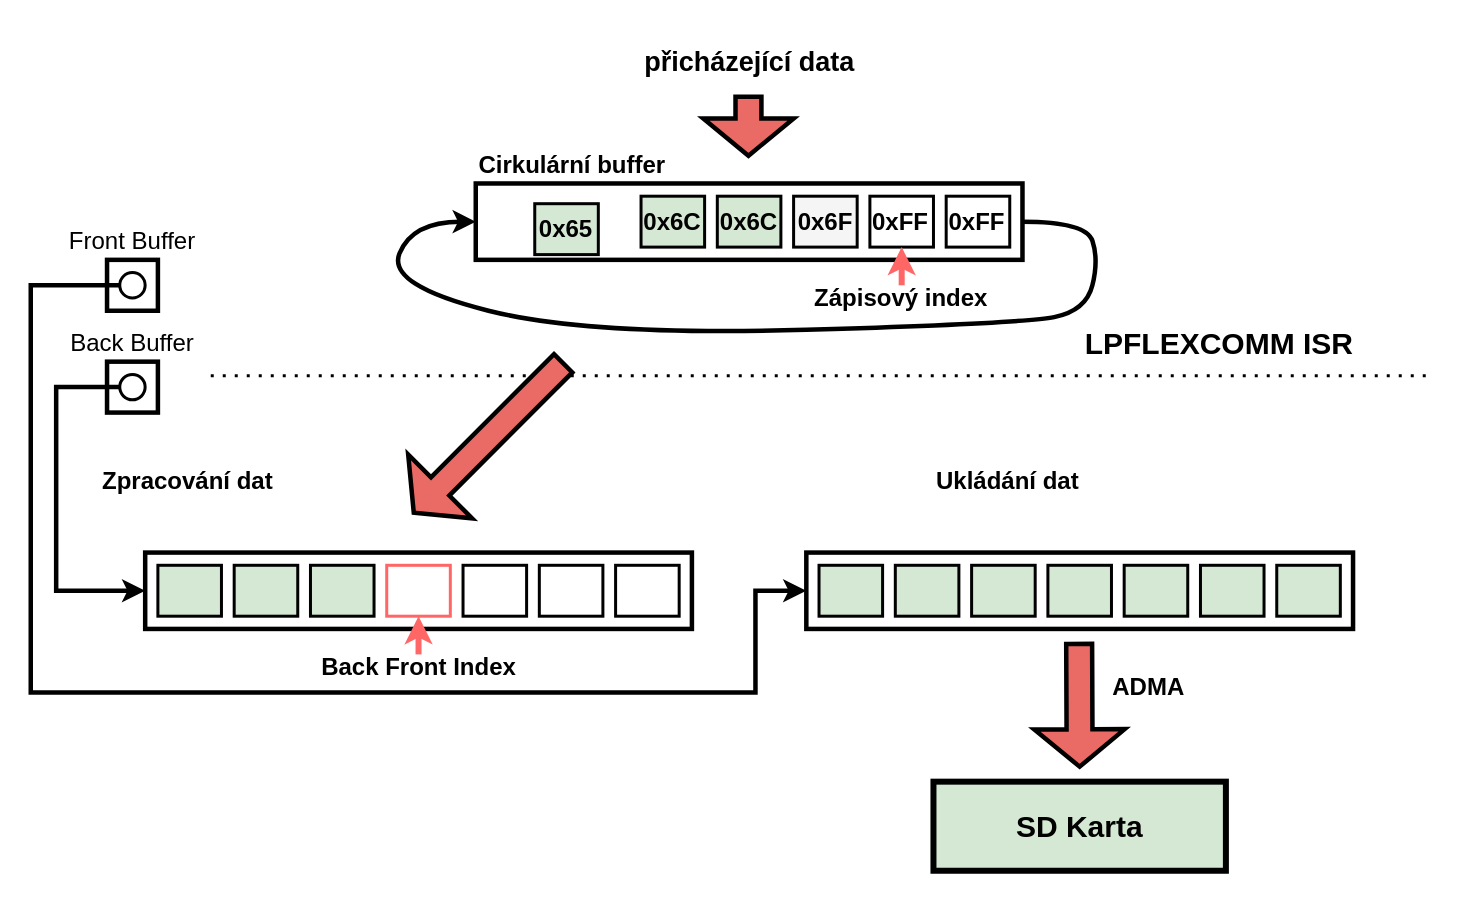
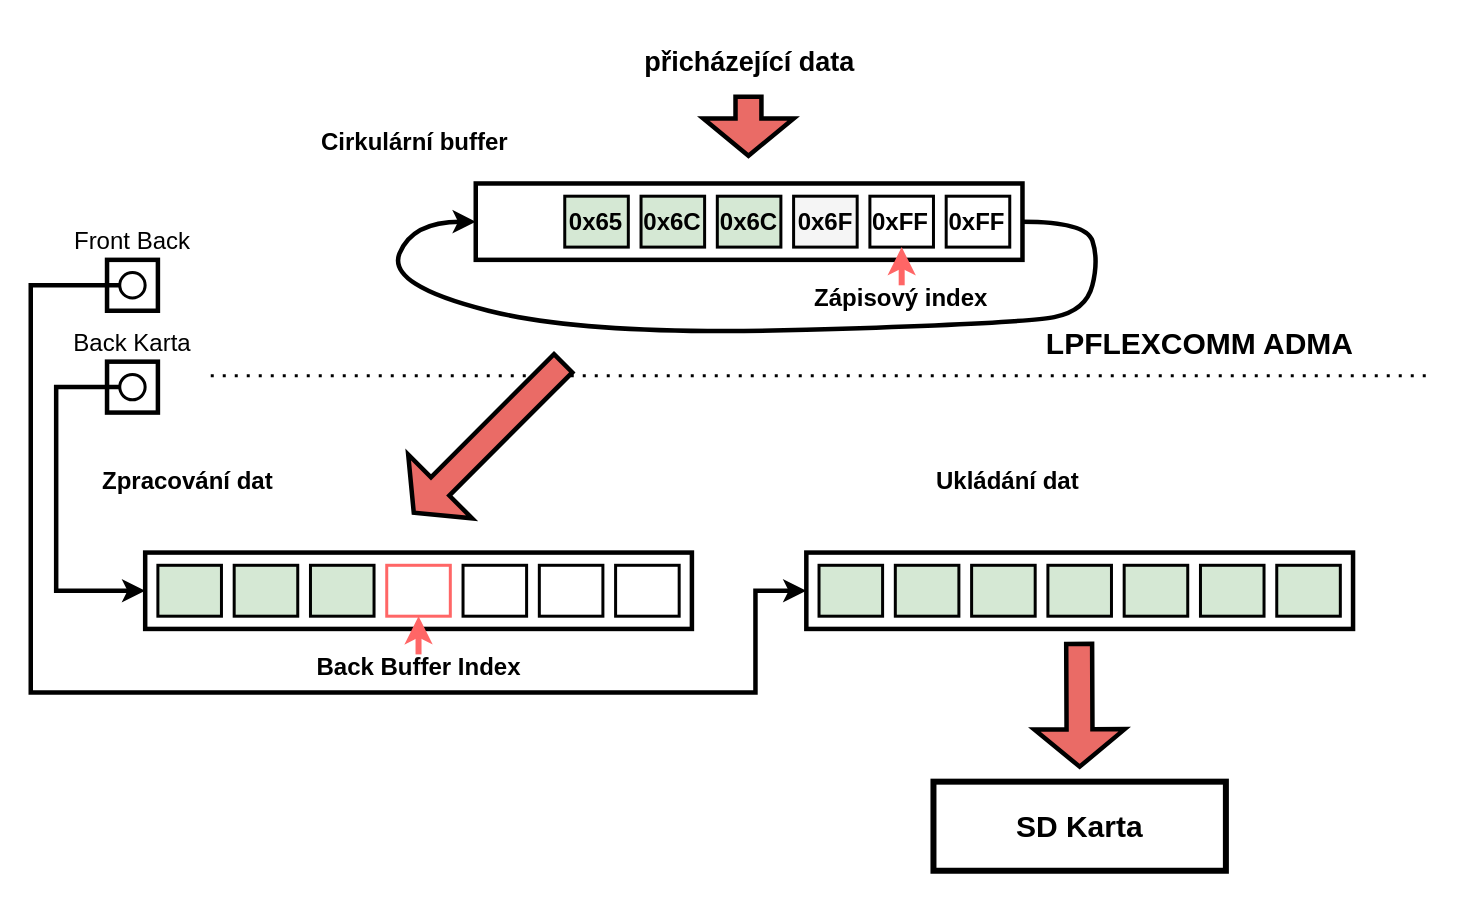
  <mxCell id="0" />
  <mxCell id="1" parent="0" />
  <mxCell id="2" value="" style="endArrow=none;dashed=1;html=1;dashPattern=1 3;strokeWidth=2;rounded=0;" edge="1" parent="1"><mxGeometry width="50" height="50" relative="1" as="geometry"><mxPoint x="140" y="250" as="sourcePoint" /><mxPoint x="950" y="250" as="targetPoint" /></mxGeometry></mxCell>
  <mxCell id="3" value="" style="rounded=0;whiteSpace=wrap;html=1;strokeWidth=3;container=0;" parent="1" vertex="1"><mxGeometry x="96.286" y="367.879" width="364.476" height="50.909" as="geometry" /></mxCell>
  <mxCell id="4" value="" style="rounded=0;whiteSpace=wrap;html=1;strokeWidth=3;container=0;" parent="1" vertex="1"><mxGeometry x="537.048" y="367.879" width="364.476" height="50.909" as="geometry" /></mxCell>
  <mxCell id="5" value="" style="rounded=0;whiteSpace=wrap;html=1;strokeWidth=2;fillColor=#d5e8d4;strokeColor=#000000;container=0;" parent="1" vertex="1"><mxGeometry x="104.762" y="376.364" width="42.381" height="33.939" as="geometry" /></mxCell>
  <mxCell id="6" value="" style="rounded=0;whiteSpace=wrap;html=1;strokeWidth=2;fillColor=#d5e8d4;strokeColor=#000000;container=0;" parent="1" vertex="1"><mxGeometry x="155.619" y="376.364" width="42.381" height="33.939" as="geometry" /></mxCell>
  <mxCell id="7" value="" style="rounded=0;whiteSpace=wrap;html=1;strokeWidth=2;fillColor=#d5e8d4;strokeColor=#000000;container=0;" parent="1" vertex="1"><mxGeometry x="206.476" y="376.364" width="42.381" height="33.939" as="geometry" /></mxCell>
  <mxCell id="8" value="" style="rounded=0;whiteSpace=wrap;html=1;strokeWidth=2;strokeColor=#FF6666;container=0;" parent="1" vertex="1"><mxGeometry x="257.333" y="376.364" width="42.381" height="33.939" as="geometry" /></mxCell>
  <mxCell id="9" value="" style="rounded=0;whiteSpace=wrap;html=1;strokeWidth=2;container=0;" parent="1" vertex="1"><mxGeometry x="308.19" y="376.364" width="42.381" height="33.939" as="geometry" /></mxCell>
  <mxCell id="10" value="" style="rounded=0;whiteSpace=wrap;html=1;strokeWidth=2;container=0;" parent="1" vertex="1"><mxGeometry x="359.048" y="376.364" width="42.381" height="33.939" as="geometry" /></mxCell>
  <mxCell id="11" value="" style="rounded=0;whiteSpace=wrap;html=1;strokeWidth=2;container=0;" parent="1" vertex="1"><mxGeometry x="409.905" y="376.364" width="42.381" height="33.939" as="geometry" /></mxCell>
  <mxCell id="12" value="" style="rounded=0;whiteSpace=wrap;html=1;strokeWidth=2;fillColor=#d5e8d4;strokeColor=#000000;container=0;" parent="1" vertex="1"><mxGeometry x="545.524" y="376.364" width="42.381" height="33.939" as="geometry" /></mxCell>
  <mxCell id="13" value="" style="rounded=0;whiteSpace=wrap;html=1;strokeWidth=2;fillColor=#d5e8d4;strokeColor=#000000;container=0;" parent="1" vertex="1"><mxGeometry x="596.381" y="376.364" width="42.381" height="33.939" as="geometry" /></mxCell>
  <mxCell id="14" value="" style="rounded=0;whiteSpace=wrap;html=1;strokeWidth=2;fillColor=#d5e8d4;strokeColor=#000000;container=0;" parent="1" vertex="1"><mxGeometry x="647.238" y="376.364" width="42.381" height="33.939" as="geometry" /></mxCell>
  <mxCell id="15" value="" style="rounded=0;whiteSpace=wrap;html=1;strokeWidth=2;fillColor=#d5e8d4;strokeColor=#000000;container=0;" parent="1" vertex="1"><mxGeometry x="698.095" y="376.364" width="42.381" height="33.939" as="geometry" /></mxCell>
  <mxCell id="16" value="" style="rounded=0;whiteSpace=wrap;html=1;strokeWidth=2;fillColor=#d5e8d4;strokeColor=#000000;container=0;" parent="1" vertex="1"><mxGeometry x="748.952" y="376.364" width="42.381" height="33.939" as="geometry" /></mxCell>
  <mxCell id="17" value="" style="rounded=0;whiteSpace=wrap;html=1;strokeWidth=2;fillColor=#d5e8d4;strokeColor=#000000;container=0;" parent="1" vertex="1"><mxGeometry x="799.81" y="376.364" width="42.381" height="33.939" as="geometry" /></mxCell>
  <mxCell id="18" value="" style="rounded=0;whiteSpace=wrap;html=1;strokeWidth=2;fillColor=#d5e8d4;strokeColor=#000000;container=0;" parent="1" vertex="1"><mxGeometry x="850.667" y="376.364" width="42.381" height="33.939" as="geometry" /></mxCell>
  <mxCell id="19" value="" style="rounded=0;whiteSpace=wrap;html=1;strokeWidth=3;container=0;" parent="1" vertex="1"><mxGeometry x="316.667" y="121.818" width="364.476" height="50.909" as="geometry" /></mxCell>
- <mxCell id="20" value="&lt;font style=&quot;font-size: 16px;&quot;&gt;&lt;b&gt;0x65&lt;/b&gt;&lt;/font&gt;" style="rounded=0;whiteSpace=wrap;html=1;strokeWidth=2;fillColor=#D5E8D4;container=0;" parent="1" vertex="1"><mxGeometry x="356" y="135.303" width="42.381" height="33.939" as="geometry" /></mxCell>
+ <mxCell id="20" value="&lt;font style=&quot;font-size: 16px;&quot;&gt;&lt;b&gt;0x65&lt;/b&gt;&lt;/font&gt;" style="rounded=0;whiteSpace=wrap;html=1;strokeWidth=2;fillColor=#D5E8D4;container=0;" parent="1" vertex="1"><mxGeometry x="376" y="130.303" width="42.381" height="33.939" as="geometry" /></mxCell>
  <mxCell id="21" value="&lt;font style=&quot;font-size: 16px;&quot;&gt;&lt;b&gt;0x6C&lt;/b&gt;&lt;/font&gt;" style="rounded=0;whiteSpace=wrap;html=1;strokeWidth=2;fillColor=#D5E8D4;container=0;" parent="1" vertex="1"><mxGeometry x="426.857" y="130.303" width="42.381" height="33.939" as="geometry" /></mxCell>
  <mxCell id="22" value="&lt;b&gt;&lt;font style=&quot;font-size: 16px;&quot;&gt;0x6C&lt;/font&gt;&lt;/b&gt;" style="rounded=0;whiteSpace=wrap;html=1;strokeWidth=2;fillColor=#D5E8D4;container=0;" parent="1" vertex="1"><mxGeometry x="477.714" y="130.303" width="42.381" height="33.939" as="geometry" /></mxCell>
  <mxCell id="23" value="&lt;b&gt;&lt;font style=&quot;font-size: 16px;&quot;&gt;0x6F&lt;/font&gt;&lt;/b&gt;" style="rounded=0;whiteSpace=wrap;html=1;strokeWidth=2;fillColor=#f5f5f5;container=0;" parent="1" vertex="1"><mxGeometry x="528.571" y="130.303" width="42.381" height="33.939" as="geometry" /></mxCell>
  <mxCell id="24" value="&lt;b&gt;&lt;font style=&quot;font-size: 16px;&quot;&gt;0xFF&lt;/font&gt;&lt;/b&gt;" style="rounded=0;whiteSpace=wrap;html=1;strokeWidth=2;container=0;" parent="1" vertex="1"><mxGeometry x="579.429" y="130.303" width="42.381" height="33.939" as="geometry" /></mxCell>
  <mxCell id="25" value="&lt;b&gt;&lt;font style=&quot;font-size: 16px;&quot;&gt;0xFF&lt;/font&gt;&lt;/b&gt;" style="rounded=0;whiteSpace=wrap;html=1;strokeWidth=2;container=0;" parent="1" vertex="1"><mxGeometry x="630.286" y="130.303" width="42.381" height="33.939" as="geometry" /></mxCell>
  <mxCell id="26" value="" style="curved=1;endArrow=classic;html=1;rounded=0;entryX=0;entryY=0.5;entryDx=0;entryDy=0;strokeWidth=3;" parent="1" target="19" edge="1"><mxGeometry width="50" height="50" relative="1" as="geometry"><mxPoint x="681.143" y="147.273" as="sourcePoint" /><mxPoint x="723.524" y="104.848" as="targetPoint" /><Array as="points"><mxPoint x="723.524" y="147.273" /><mxPoint x="732" y="172.727" /><mxPoint x="723.524" y="206.667" /><mxPoint x="681.143" y="215.152" /><mxPoint x="392.952" y="223.636" /><mxPoint x="257.333" y="189.697" /><mxPoint x="274.286" y="147.273" /></Array></mxGeometry></mxCell>
  <mxCell id="27" value="" style="shape=flexArrow;endArrow=classic;html=1;rounded=0;endWidth=40;endSize=7.297;width=15.278;strokeWidth=3;fillColor=#EA6B66;" parent="1" edge="1"><mxGeometry width="50" height="50" relative="1" as="geometry"><mxPoint x="498.481" y="62.424" as="sourcePoint" /><mxPoint x="498.481" y="104.848" as="targetPoint" /></mxGeometry></mxCell>
  <mxCell id="28" value="&lt;font style=&quot;font-size: 18px;&quot;&gt;&lt;b&gt;přicházející data&lt;/b&gt;&lt;/font&gt;" style="text;html=1;align=center;verticalAlign=middle;whiteSpace=wrap;rounded=0;container=0;" parent="1" vertex="1"><mxGeometry x="403.548" y="20" width="190.714" height="42.424" as="geometry" /></mxCell>
  <mxCell id="29" value="" style="rounded=0;whiteSpace=wrap;html=1;strokeWidth=3;container=0;" parent="1" vertex="1"><mxGeometry x="70.857" y="240.606" width="33.905" height="33.939" as="geometry" /></mxCell>
  <mxCell id="30" value="" style="ellipse;whiteSpace=wrap;html=1;aspect=fixed;strokeWidth=2;container=0;" parent="1" vertex="1"><mxGeometry x="79.333" y="249.091" width="16.928" height="16.928" as="geometry" /></mxCell>
- <mxCell id="31" value="&lt;font style=&quot;font-size: 16px;&quot;&gt;Back Buffer&lt;/font&gt;" style="text;html=1;align=center;verticalAlign=middle;whiteSpace=wrap;rounded=0;container=0;" parent="1" vertex="1"><mxGeometry x="36.952" y="215.152" width="101.714" height="25.455" as="geometry" /></mxCell>
+ <mxCell id="31" value="&lt;font style=&quot;font-size: 16px;&quot;&gt;Back Karta&lt;/font&gt;" style="text;html=1;align=center;verticalAlign=middle;whiteSpace=wrap;rounded=0;container=0;" parent="1" vertex="1"><mxGeometry x="36.952" y="215.152" width="101.714" height="25.455" as="geometry" /></mxCell>
  <mxCell id="32" value="" style="endArrow=classic;html=1;rounded=0;entryX=0;entryY=0.5;entryDx=0;entryDy=0;strokeWidth=3;" parent="1" source="30" target="3" edge="1"><mxGeometry width="50" height="50" relative="1" as="geometry"><mxPoint x="240.381" y="291.515" as="sourcePoint" /><mxPoint x="282.762" y="249.091" as="targetPoint" /><Array as="points"><mxPoint x="36.952" y="257.576" /><mxPoint x="36.952" y="393.333" /></Array></mxGeometry></mxCell>
  <mxCell id="33" value="" style="endArrow=classic;html=1;rounded=0;entryX=0.5;entryY=1;entryDx=0;entryDy=0;strokeColor=#FF6666;strokeWidth=4;" parent="1" target="8" edge="1"><mxGeometry width="50" height="50" relative="1" as="geometry"><mxPoint x="278.524" y="435.758" as="sourcePoint" /><mxPoint x="367.524" y="367.879" as="targetPoint" /></mxGeometry></mxCell>
- <mxCell id="34" value="&lt;font style=&quot;font-size: 16px;&quot;&gt;&lt;b&gt;Back Front Index&lt;/b&gt;&lt;/font&gt;" style="text;html=1;align=center;verticalAlign=middle;whiteSpace=wrap;rounded=0;container=0;" parent="1" vertex="1"><mxGeometry x="198.52" y="435.76" width="160" height="16.97" as="geometry" /></mxCell>
+ <mxCell id="34" value="&lt;font style=&quot;font-size: 16px;&quot;&gt;&lt;b&gt;Back Buffer Index&lt;/b&gt;&lt;/font&gt;" style="text;html=1;align=center;verticalAlign=middle;whiteSpace=wrap;rounded=0;container=0;" parent="1" vertex="1"><mxGeometry x="198.52" y="435.76" width="160" height="16.97" as="geometry" /></mxCell>
  <mxCell id="35" value="" style="rounded=0;whiteSpace=wrap;html=1;strokeWidth=3;container=0;" vertex="1" parent="1"><mxGeometry x="70.857" y="172.727" width="33.905" height="33.939" as="geometry" /></mxCell>
  <mxCell id="36" value="" style="ellipse;whiteSpace=wrap;html=1;aspect=fixed;strokeWidth=2;container=0;" vertex="1" parent="1"><mxGeometry x="79.333" y="181.212" width="16.928" height="16.928" as="geometry" /></mxCell>
- <mxCell id="37" value="&lt;font style=&quot;font-size: 16px;&quot;&gt;Front Buffer&lt;/font&gt;" style="text;html=1;align=center;verticalAlign=middle;whiteSpace=wrap;rounded=0;container=0;" vertex="1" parent="1"><mxGeometry x="36.952" y="147.273" width="101.714" height="25.455" as="geometry" /></mxCell>
+ <mxCell id="37" value="&lt;font style=&quot;font-size: 16px;&quot;&gt;Front Back&lt;/font&gt;" style="text;html=1;align=center;verticalAlign=middle;whiteSpace=wrap;rounded=0;container=0;" vertex="1" parent="1"><mxGeometry x="36.952" y="147.273" width="101.714" height="25.455" as="geometry" /></mxCell>
  <mxCell id="38" value="" style="endArrow=classic;html=1;rounded=0;entryX=0;entryY=0.5;entryDx=0;entryDy=0;strokeWidth=3;exitX=0;exitY=0.5;exitDx=0;exitDy=0;" edge="1" parent="1" source="36" target="4"><mxGeometry width="50" height="50" relative="1" as="geometry"><mxPoint x="87.81" y="266.061" as="sourcePoint" /><mxPoint x="104.762" y="401.818" as="targetPoint" /><Array as="points"><mxPoint x="20" y="189.697" /><mxPoint x="20" y="325.455" /><mxPoint x="20" y="461.212" /><mxPoint x="503.143" y="461.212" /><mxPoint x="503.143" y="393.333" /></Array></mxGeometry></mxCell>
  <mxCell id="39" value="" style="shape=flexArrow;endArrow=classic;html=1;rounded=0;endWidth=40;endSize=7.297;width=15.278;strokeWidth=3;fillColor=#EA6B66;" edge="1" parent="1"><mxGeometry width="50" height="50" relative="1" as="geometry"><mxPoint x="718.93" y="427.273" as="sourcePoint" /><mxPoint x="719.286" y="512.121" as="targetPoint" /></mxGeometry></mxCell>
- <mxCell id="40" value="&lt;font style=&quot;font-size: 16px;&quot;&gt;&lt;b&gt;ADMA&lt;/b&gt;&lt;/font&gt;" style="text;html=1;align=center;verticalAlign=middle;whiteSpace=wrap;rounded=0;container=0;" vertex="1" parent="1"><mxGeometry x="740.48" y="444.242" width="50.857" height="25.455" as="geometry" /></mxCell>
- <mxCell id="41" value="&lt;font style=&quot;font-size: 20px;&quot;&gt;&lt;b style=&quot;&quot;&gt;SD Karta&lt;/b&gt;&lt;/font&gt;" style="rounded=0;whiteSpace=wrap;html=1;strokeWidth=4;container=0;fillColor=#d5e8d4;" vertex="1" parent="1"><mxGeometry x="621.81" y="520.606" width="194.952" height="59.394" as="geometry" /></mxCell>
+ <mxCell id="41" value="&lt;font style=&quot;font-size: 20px;&quot;&gt;&lt;b style=&quot;&quot;&gt;SD Karta&lt;/b&gt;&lt;/font&gt;" style="rounded=0;whiteSpace=wrap;html=1;strokeWidth=4;container=0;" vertex="1" parent="1"><mxGeometry x="621.81" y="520.606" width="194.952" height="59.394" as="geometry" /></mxCell>
  <mxCell id="42" value="&lt;font style=&quot;font-size: 16px;&quot;&gt;&lt;b&gt;Zpracování dat&lt;/b&gt;&lt;/font&gt;" style="text;html=1;align=left;verticalAlign=middle;whiteSpace=wrap;rounded=0;container=0;" vertex="1" parent="1"><mxGeometry x="66.29" y="307.42" width="123.71" height="25.45" as="geometry" /></mxCell>
  <mxCell id="43" value="&lt;font style=&quot;font-size: 16px;&quot;&gt;&lt;b&gt;Ukládání dat&lt;/b&gt;&lt;/font&gt;" style="text;html=1;align=left;verticalAlign=middle;whiteSpace=wrap;rounded=0;container=0;" vertex="1" parent="1"><mxGeometry x="622.048" y="307.424" width="101.714" height="25.455" as="geometry" /></mxCell>
- <mxCell id="44" value="&lt;b style=&quot;text-align: center;&quot;&gt;&lt;font style=&quot;font-size: 16px;&quot;&gt;Cirkulární buffer&lt;/font&gt;&lt;/b&gt;" style="text;html=1;align=left;verticalAlign=middle;whiteSpace=wrap;rounded=0;container=0;" vertex="1" parent="1"><mxGeometry x="316.67" y="96.36" width="143.33" height="25.45" as="geometry" /></mxCell>
+ <mxCell id="44" value="&lt;b style=&quot;text-align: center;&quot;&gt;&lt;font style=&quot;font-size: 16px;&quot;&gt;Cirkulární buffer&lt;/font&gt;&lt;/b&gt;" style="text;html=1;align=left;verticalAlign=middle;whiteSpace=wrap;rounded=0;container=0;" vertex="1" parent="1"><mxGeometry x="211.67" y="81.36" width="143.33" height="25.45" as="geometry" /></mxCell>
  <mxCell id="45" value="" style="endArrow=classic;html=1;rounded=0;entryX=0.5;entryY=1;entryDx=0;entryDy=0;strokeColor=#FF6666;strokeWidth=4;" edge="1" parent="1"><mxGeometry width="50" height="50" relative="1" as="geometry"><mxPoint x="600.619" y="189.697" as="sourcePoint" /><mxPoint x="600.619" y="164.242" as="targetPoint" /></mxGeometry></mxCell>
  <mxCell id="46" value="&lt;span style=&quot;font-size: 16px;&quot;&gt;&lt;b&gt;Zápisový index&lt;/b&gt;&lt;/span&gt;" style="text;html=1;align=center;verticalAlign=middle;whiteSpace=wrap;rounded=0;container=0;" vertex="1" parent="1"><mxGeometry x="539.167" y="189.697" width="122.905" height="16.97" as="geometry" /></mxCell>
- <mxCell id="47" value="&lt;b&gt;&lt;font style=&quot;font-size: 20px;&quot;&gt;LPFLEXCOMM ISR&lt;/font&gt;&lt;/b&gt;" style="text;html=1;align=right;verticalAlign=middle;whiteSpace=wrap;rounded=0;container=0;" vertex="1" parent="1"><mxGeometry x="690" y="215.15" width="213.97" height="25.45" as="geometry" /></mxCell>
+ <mxCell id="47" value="&lt;b&gt;&lt;font style=&quot;font-size: 20px;&quot;&gt;LPFLEXCOMM ADMA&lt;/font&gt;&lt;/b&gt;" style="text;html=1;align=right;verticalAlign=middle;whiteSpace=wrap;rounded=0;container=0;" vertex="1" parent="1"><mxGeometry x="690" y="215.15" width="213.97" height="25.45" as="geometry" /></mxCell>
  <mxCell id="48" value="" style="shape=flexArrow;endArrow=classic;html=1;rounded=0;endWidth=40;endSize=7.297;width=15.278;strokeWidth=3;fillColor=#EA6B66;" parent="1" edge="1"><mxGeometry width="50" height="50" relative="1" as="geometry"><mxPoint x="376" y="240.606" as="sourcePoint" /><mxPoint x="274.286" y="342.424" as="targetPoint" /></mxGeometry></mxCell>
